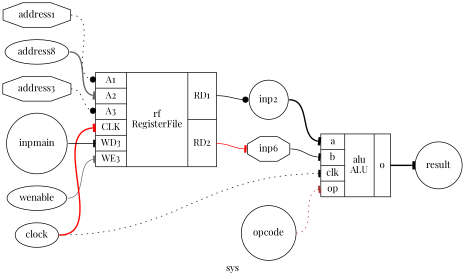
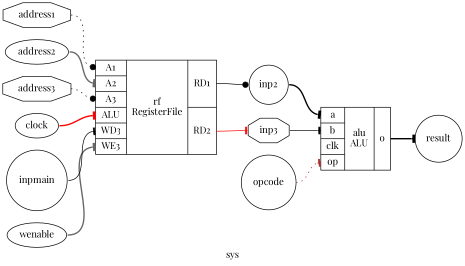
  digraph {
    fontname="Playfair Display"
    label=sys
    rankdir=LR
    remincross=true
    node [color=black fontcolor=black fontname="Playfair Display" shape=circle]
    edge [arrowhead=tee color=black fontcolor=black fontname="Playfair Display" headport=w style=bold tailport=e]
-   n1 [label=inp6 shape=octagon]
+   n1 [label=inp3 shape=octagon]
    n2 [label="{{<p11> a|<p12> b|<p13> clk|<p14> op}|alu\nALU|{<p15> o}}" shape=record color="" fontcolor=""]
    n3 [label=result]
    n4 [label=inp2]
    n5 [label=wenable shape=ellipse]
-   n6 [label="{{<p17> A1|<p18> A2|<p19> A3|<p20> CLK|<p21> WD3|<p22> WE3}|rf\nRegisterFile|{<p23> RD1|<p24> RD2}}" shape=record color="" fontcolor=""]
+   n6 [label="{{<p17> A1|<p18> A2|<p19> A3|<p20> ALU|<p21> WD3|<p22> WE3}|rf\nRegisterFile|{<p23> RD1|<p24> RD2}}" shape=record color="" fontcolor=""]
    n7 [label=clock shape=ellipse]
    n8 [label=opcode]
    n9 [label=address3 shape=octagon]
-   n10 [label=address8 shape=ellipse]
+   n10 [label=address2 shape=ellipse]
    n11 [label=address1 shape=octagon]
    n12 [label=inpmain]
    n1 -> n2 [headport="p12:w" style=solid]
    n2 -> n3 [tailport="p15:e"]
    n4 -> n2 [headport="p11:w"]
-   n5 -> n6 [color=gray40 headport="p22:w" style=solid]
+   n5 -> n6 [color=gray40 headport="p22:w"]
    n6 -> n1 [color=red style=solid tailport="p24:e"]
    n6 -> n4 [arrowhead=dot style=solid tailport="p23:e"]
-   n7 -> n2 [headport="p13:w" style=dotted]
    n7 -> n6 [color=red headport="p20:w"]
    n8 -> n2 [color=brown headport="p14:w" style=dotted]
    n9 -> n6 [arrowhead=dot headport="p19:w" style=dotted]
    n10 -> n6 [color=gray40 headport="p18:w"]
    n11 -> n6 [arrowhead=dot headport="p17:w" style=dotted]
    n12 -> n6 [headport="p21:w" style=solid]
  }
